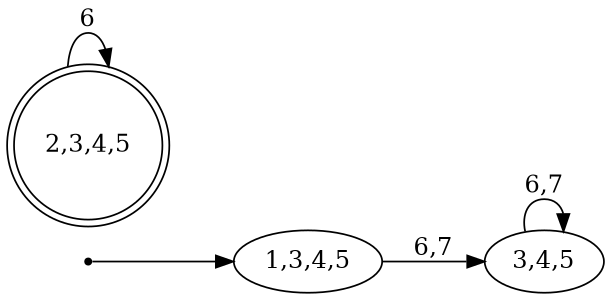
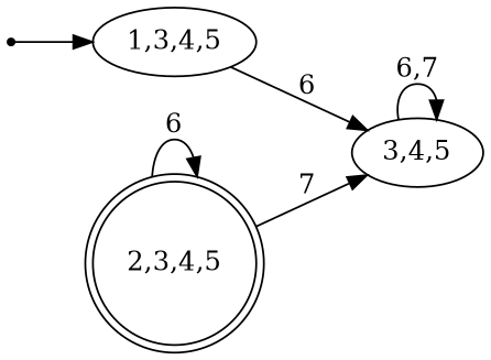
  digraph {
    rankdir=LR
    inic [shape=point]
    "1,3,4,5"
    "3,4,5"
    "2,3,4,5" [shape=doublecircle]
    inic -> "1,3,4,5"
-   "1,3,4,5" -> "3,4,5" [label="6,7"]
+   "1,3,4,5" -> "3,4,5" [label=6]
    "3,4,5" -> "3,4,5" [label="6,7"]
+   "2,3,4,5" -> "3,4,5" [label=7]
    "2,3,4,5" -> "2,3,4,5" [label=6]
  }
